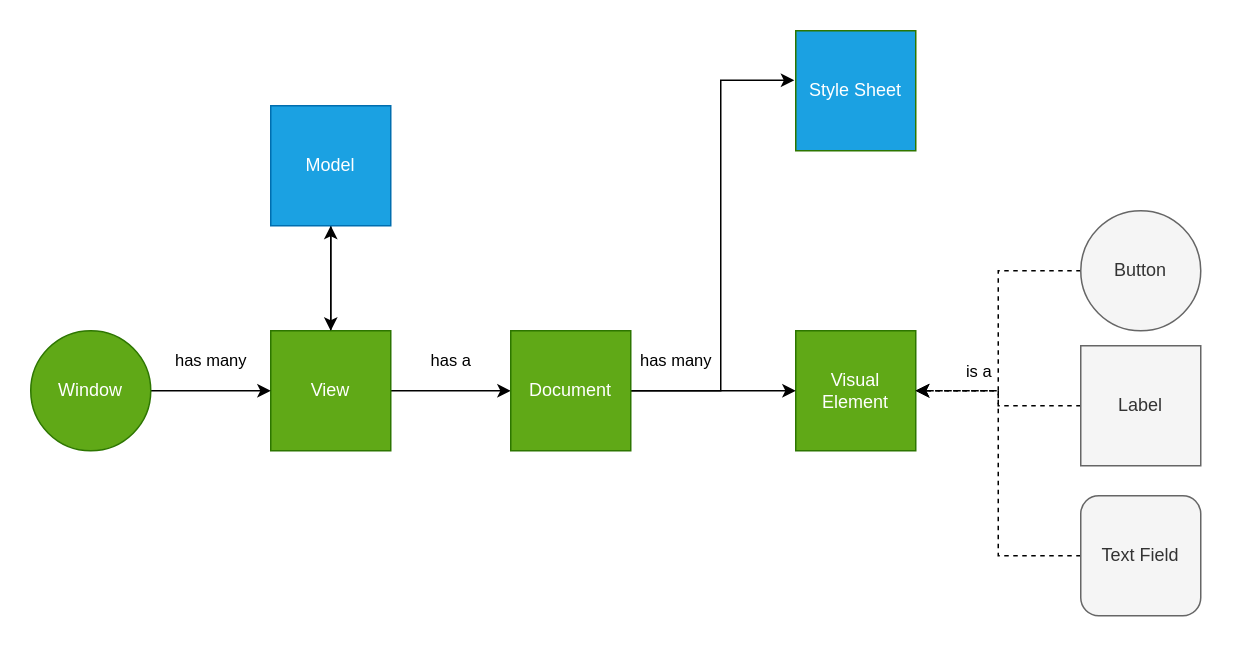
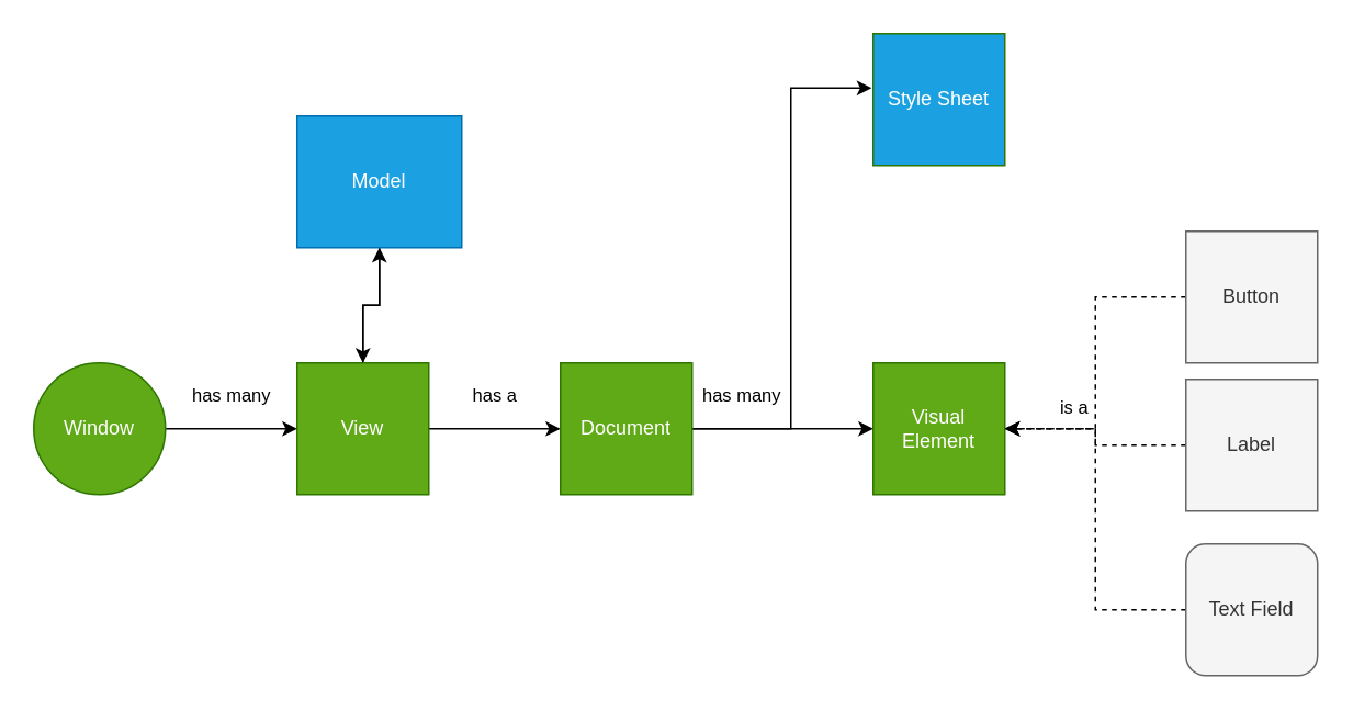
  <mxCell id="0" />
  <mxCell id="1" parent="0" />
  <mxCell id="2" value="Style Sheet" style="whiteSpace=wrap;html=1;aspect=fixed;fillColor=#1ba1e2;fontColor=#ffffff;strokeColor=#2D7600;" parent="1" vertex="1"><mxGeometry x="530" y="20" width="80" height="80" as="geometry" /></mxCell>
  <mxCell id="3" value="Visual Element" style="whiteSpace=wrap;html=1;aspect=fixed;fillColor=#60a917;fontColor=#ffffff;strokeColor=#2D7600;" parent="1" vertex="1"><mxGeometry x="530" y="220" width="80" height="80" as="geometry" /></mxCell>
  <mxCell id="4" value="has a" style="edgeStyle=orthogonalEdgeStyle;rounded=0;orthogonalLoop=1;jettySize=auto;html=1;" parent="1" source="6" target="9" edge="1"><mxGeometry y="20" relative="1" as="geometry"><Array as="points"><mxPoint x="270" y="260" /><mxPoint x="270" y="260" /></Array><mxPoint as="offset" /></mxGeometry></mxCell>
  <mxCell id="5" style="edgeStyle=orthogonalEdgeStyle;rounded=0;orthogonalLoop=1;jettySize=auto;html=1;entryX=0.5;entryY=1;entryDx=0;entryDy=0;" edge="1" parent="1" source="6" target="19"><mxGeometry relative="1" as="geometry" /></mxCell>
  <mxCell id="6" value="View" style="whiteSpace=wrap;html=1;aspect=fixed;fillColor=#60a917;fontColor=#ffffff;strokeColor=#2D7600;" parent="1" vertex="1"><mxGeometry x="180" y="220" width="80" height="80" as="geometry" /></mxCell>
  <mxCell id="7" value="has many" style="edgeStyle=orthogonalEdgeStyle;rounded=0;orthogonalLoop=1;jettySize=auto;html=1;" parent="1" source="9" target="3" edge="1"><mxGeometry x="-0.455" y="20" relative="1" as="geometry"><mxPoint as="offset" /></mxGeometry></mxCell>
  <mxCell id="8" style="edgeStyle=orthogonalEdgeStyle;rounded=0;orthogonalLoop=1;jettySize=auto;html=1;entryX=-0.012;entryY=0.413;entryDx=0;entryDy=0;entryPerimeter=0;startArrow=none;startFill=0;endArrow=classic;endFill=1;" parent="1" source="9" target="2" edge="1"><mxGeometry relative="1" as="geometry"><Array as="points"><mxPoint x="480" y="260" /><mxPoint x="480" y="53" /></Array></mxGeometry></mxCell>
  <mxCell id="9" value="Document" style="whiteSpace=wrap;html=1;aspect=fixed;fillColor=#60a917;fontColor=#ffffff;strokeColor=#2D7600;" parent="1" vertex="1"><mxGeometry x="340" y="220" width="80" height="80" as="geometry" /></mxCell>
  <mxCell id="10" value="is a" style="edgeStyle=orthogonalEdgeStyle;rounded=0;orthogonalLoop=1;jettySize=auto;html=1;endArrow=classic;endFill=1;startArrow=none;startFill=0;dashed=1;" parent="1" source="11" target="3" edge="1"><mxGeometry x="0.272" y="-13" relative="1" as="geometry"><mxPoint y="1" as="offset" /></mxGeometry></mxCell>
- <mxCell id="11" value="Button" style="ellipse;whiteSpace=wrap;html=1;aspect=fixed;fillColor=#f5f5f5;strokeColor=#666666;fontColor=#333333;" parent="1" vertex="1"><mxGeometry x="720" y="140" width="80" height="80" as="geometry" /></mxCell>
+ <mxCell id="11" value="Button" style="whiteSpace=wrap;html=1;aspect=fixed;fillColor=#f5f5f5;strokeColor=#666666;fontColor=#333333;" parent="1" vertex="1"><mxGeometry x="720" y="140" width="80" height="80" as="geometry" /></mxCell>
  <mxCell id="12" style="edgeStyle=orthogonalEdgeStyle;rounded=0;orthogonalLoop=1;jettySize=auto;html=1;entryX=1;entryY=0.5;entryDx=0;entryDy=0;endArrow=classic;endFill=1;startArrow=none;startFill=0;dashed=1;" parent="1" source="13" target="3" edge="1"><mxGeometry relative="1" as="geometry" /></mxCell>
  <mxCell id="13" value="Label" style="whiteSpace=wrap;html=1;aspect=fixed;fillColor=#f5f5f5;strokeColor=#666666;fontColor=#333333;" parent="1" vertex="1"><mxGeometry x="720" y="230" width="80" height="80" as="geometry" /></mxCell>
  <mxCell id="14" style="edgeStyle=orthogonalEdgeStyle;rounded=0;orthogonalLoop=1;jettySize=auto;html=1;entryX=1;entryY=0.5;entryDx=0;entryDy=0;endArrow=classic;endFill=1;startArrow=none;startFill=0;dashed=1;" parent="1" source="15" target="3" edge="1"><mxGeometry relative="1" as="geometry" /></mxCell>
  <mxCell id="15" value="Text Field" style="whiteSpace=wrap;html=1;aspect=fixed;fillColor=#f5f5f5;strokeColor=#666666;fontColor=#333333;rounded=1;" parent="1" vertex="1"><mxGeometry x="720" y="330" width="80" height="80" as="geometry" /></mxCell>
  <mxCell id="16" value="has many" style="edgeStyle=orthogonalEdgeStyle;rounded=0;orthogonalLoop=1;jettySize=auto;html=1;entryX=0;entryY=0.5;entryDx=0;entryDy=0;startArrow=none;startFill=0;endArrow=classic;endFill=1;" parent="1" source="17" target="6" edge="1"><mxGeometry y="20" relative="1" as="geometry"><mxPoint as="offset" /></mxGeometry></mxCell>
  <mxCell id="17" value="Window" style="ellipse;whiteSpace=wrap;html=1;aspect=fixed;fillColor=#60a917;fontColor=#ffffff;strokeColor=#2D7600;" parent="1" vertex="1"><mxGeometry y="220" width="80" height="80" as="geometry" x="20" /></mxCell>
  <mxCell id="18" style="edgeStyle=orthogonalEdgeStyle;rounded=0;orthogonalLoop=1;jettySize=auto;html=1;" edge="1" parent="1" source="19" target="6"><mxGeometry relative="1" as="geometry" /></mxCell>
- <mxCell id="19" value="Model" style="whiteSpace=wrap;html=1;aspect=fixed;fillColor=#1ba1e2;fontColor=#ffffff;strokeColor=#006EAF;" parent="1" vertex="1"><mxGeometry x="180" y="70" width="80" height="80" as="geometry" /></mxCell>
+ <mxCell id="19" value="Model" style="whiteSpace=wrap;html=1;aspect=fixed;fillColor=#1ba1e2;fontColor=#ffffff;strokeColor=#006EAF;" parent="1" vertex="1"><mxGeometry x="180" y="70" width="100" height="80" as="geometry" /></mxCell>
